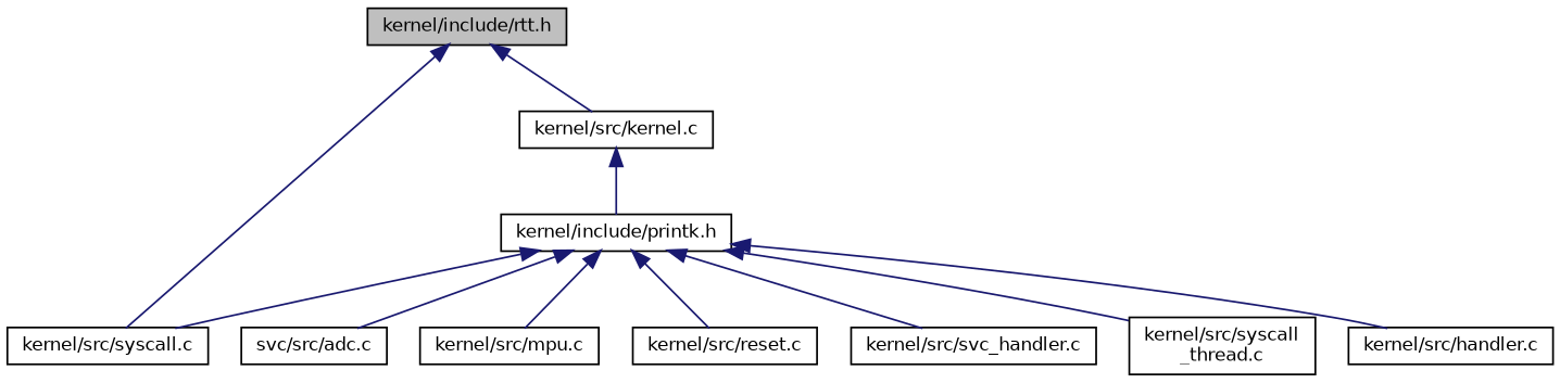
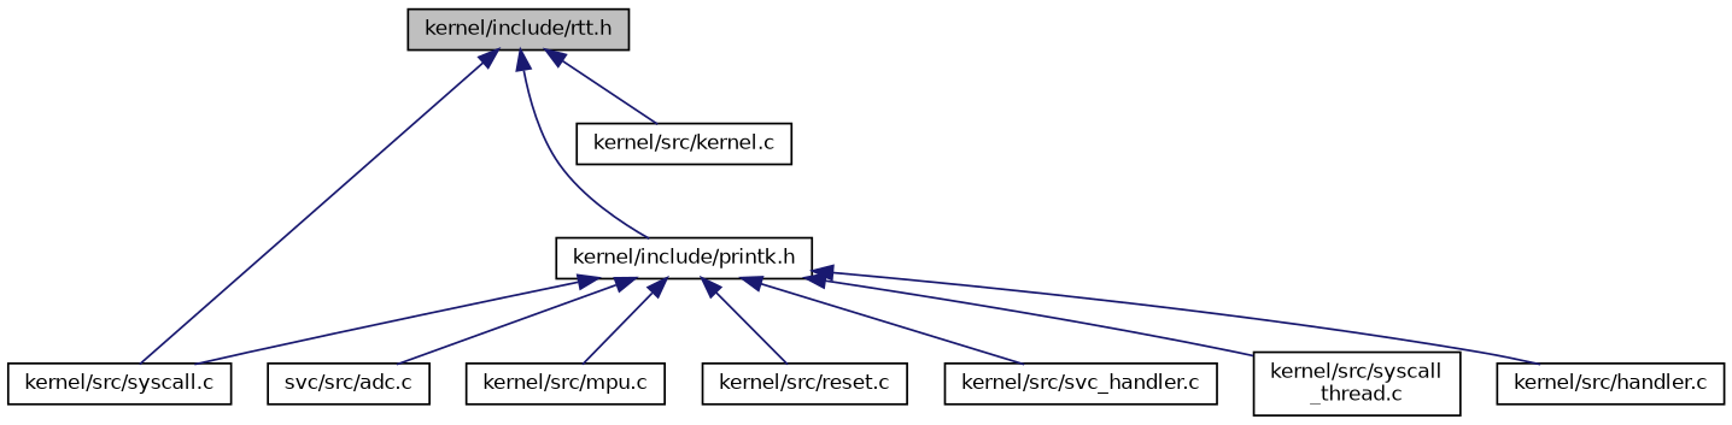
  digraph {
    node [color=black fillcolor=white fontname=Helvetica fontsize=10 shape=record style=filled]
    edge [color=midnightblue dir=back fontname=Helvetica fontsize=10 labelfontname=Helvetica labelfontsize=10 style=solid]
    n1 [fillcolor=grey75 fontcolor=black height=0.2 label="kernel/include/rtt.h" width=0.4]
    n2 [height=0.2 label="kernel/include/printk.h" width=0.4]
    n3 [height=0.2 label="kernel/src/syscall.c" width=0.4]
    n4 [height=0.2 label="kernel/src/kernel.c" width=0.4]
    n5 [height=0.2 label="svc/src/adc.c" width=0.4]
    n6 [height=0.2 label="kernel/src/mpu.c" width=0.4]
    n7 [height=0.2 label="kernel/src/reset.c" width=0.4]
    n8 [height=0.2 label="kernel/src/svc_handler.c" width=0.4]
    n9 [height=0.2 label="kernel/src/syscall\l_thread.c" width=0.4]
    n10 [height=0.2 label="kernel/src/handler.c" width=0.4]
-   n4 -> n2
+   n1 -> n2
    n1 -> n3
    n1 -> n4
    n2 -> n3
    n2 -> n5
    n2 -> n6
    n2 -> n7
    n2 -> n8
    n2 -> n9
    n2 -> n10
  }
